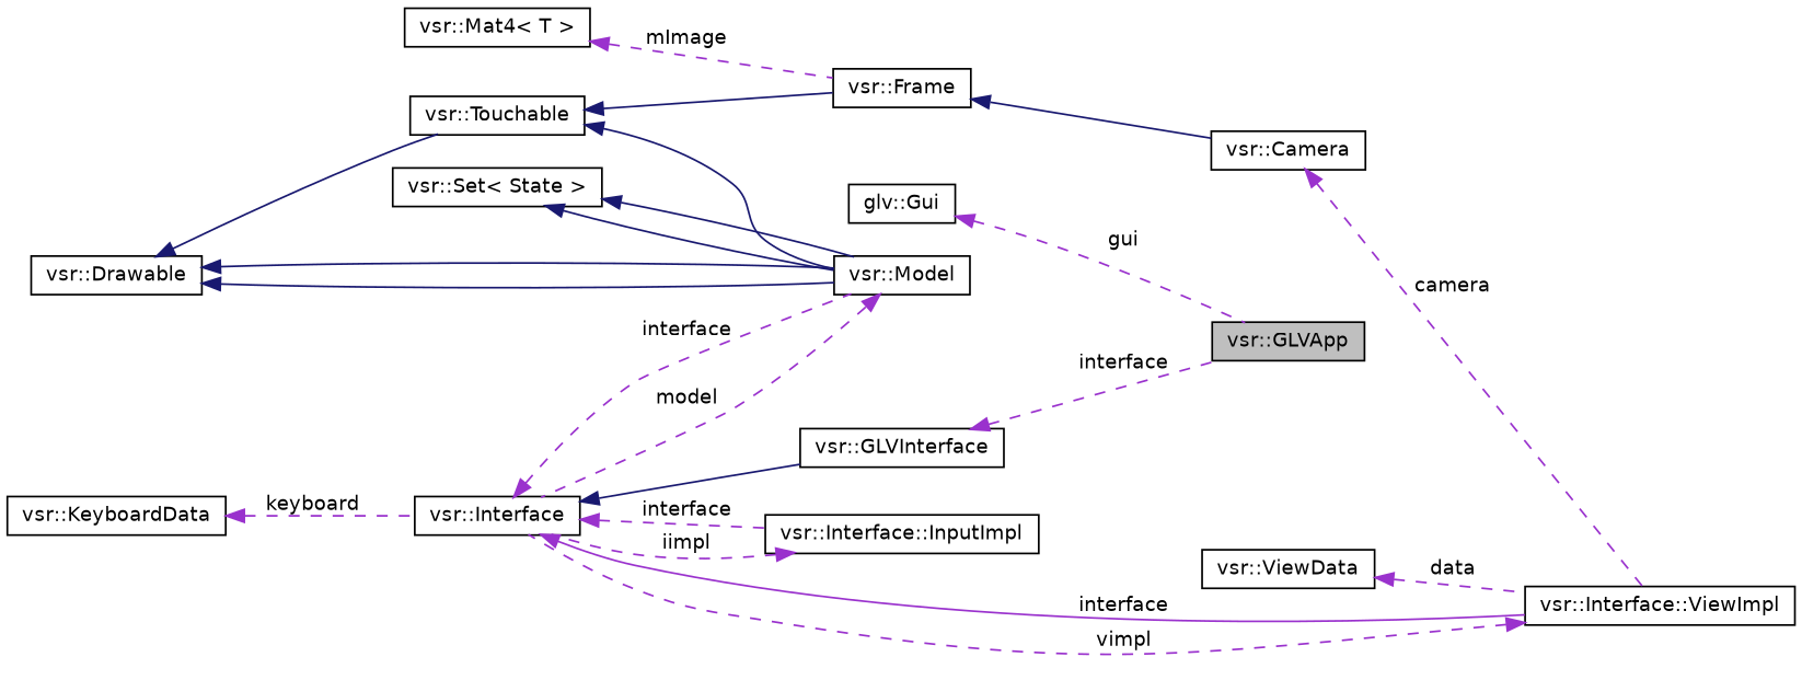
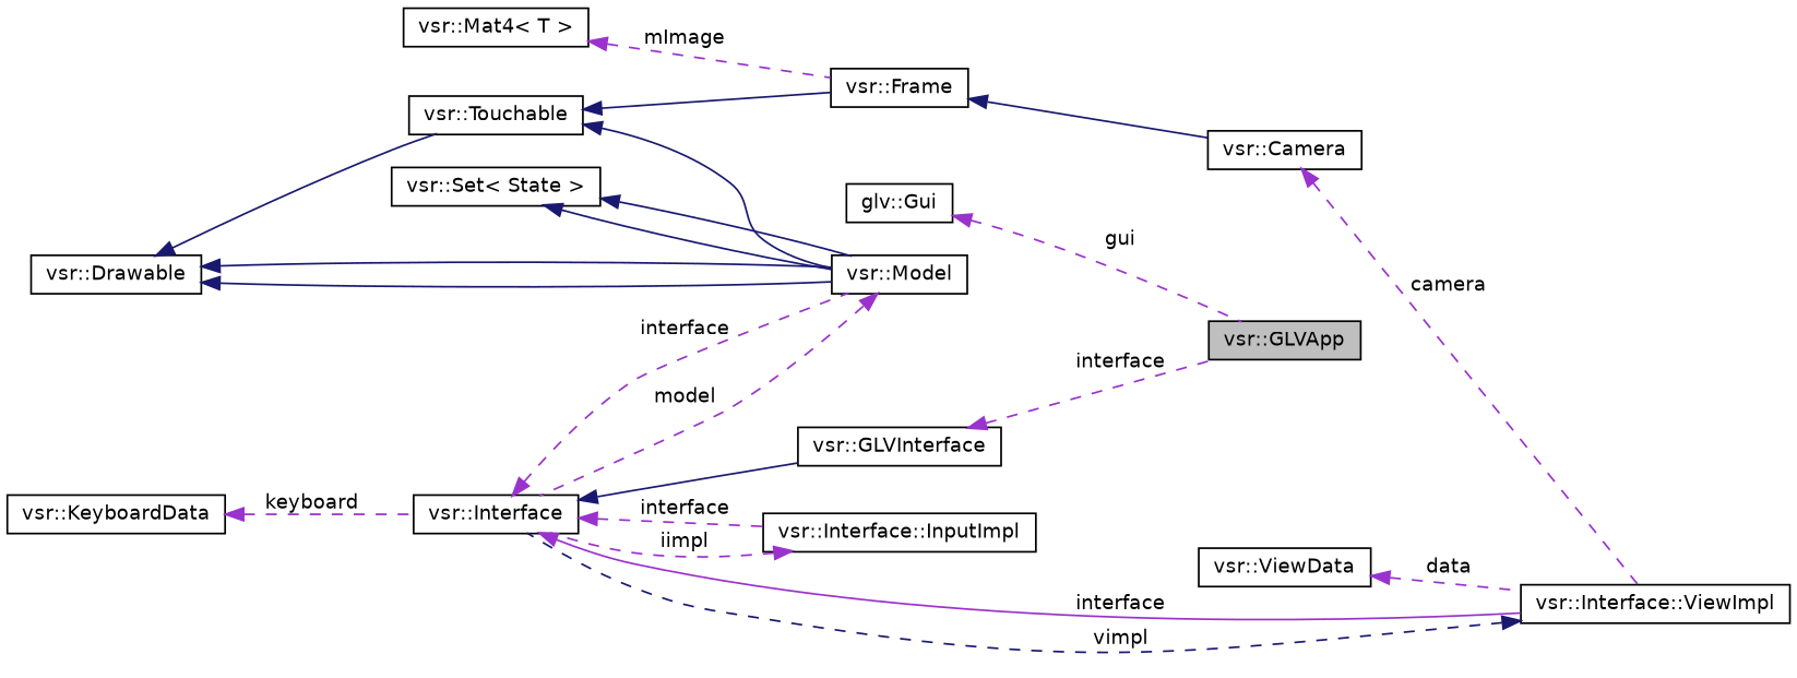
  digraph {
    rankdir=LR
    node [color=black fillcolor=white fontname=Helvetica fontsize=11 shape=record style=filled]
    edge [color=darkorchid3 dir=back fontname=Helvetica fontsize=11 labelfontname=Helvetica labelfontsize=11 style=dashed]
    n1 [fillcolor=grey75 fontcolor=black height=0.2 label="vsr::GLVApp" width=0.4]
    n2 [height=0.2 label="glv::Gui" width=0.4]
    n3 [height=0.2 label="vsr::GLVInterface" width=0.4]
    n4 [height=0.2 label="vsr::Interface" width=0.4]
    n5 [height=0.2 label="vsr::Interface::InputImpl" width=0.4]
    n6 [height=0.2 label="vsr::Model" width=0.4]
    n7 [height=0.2 label="vsr::Interface::ViewImpl" width=0.4]
    n8 [height=0.2 label="vsr::KeyboardData" width=0.4]
    n9 [height=0.2 label="vsr::Set\< State \>" width=0.4]
    n10 [height=0.2 label="vsr::Drawable" width=0.4]
    n11 [height=0.2 label="vsr::Touchable" width=0.4]
    n12 [height=0.2 label="vsr::Frame" width=0.4]
    n13 [height=0.2 label="vsr::Camera" width=0.4]
    n14 [height=0.2 label="vsr::Mat4\< T \>" width=0.4]
    n15 [height=0.2 label="vsr::ViewData" width=0.4]
    n2 -> n1 [label=" gui"]
    n3 -> n1 [label=" interface"]
    n4 -> n3 [color=midnightblue style=solid]
    n4 -> n5 [label=" interface"]
    n4 -> n6 [label=" interface"]
    n4 -> n7 [label=" interface" style=solid]
    n5 -> n4 [label=" iimpl"]
    n6 -> n4 [label=" model"]
-   n7 -> n4 [label=" vimpl"]
+   n7 -> n4 [color=midnightblue label=" vimpl"]
    n8 -> n4 [label=" keyboard"]
    n9 -> n6 [color=midnightblue style=solid]
    n9 -> n6 [color=midnightblue style=solid]
    n10 -> n6 [color=midnightblue style=solid]
    n10 -> n6 [color=midnightblue style=solid]
    n10 -> n11 [color=midnightblue style=solid]
    n11 -> n6 [color=midnightblue style=solid]
    n11 -> n12 [color=midnightblue style=solid]
    n12 -> n13 [color=midnightblue style=solid]
    n13 -> n7 [label=" camera"]
    n14 -> n12 [label=" mImage"]
    n15 -> n7 [label=" data"]
  }
